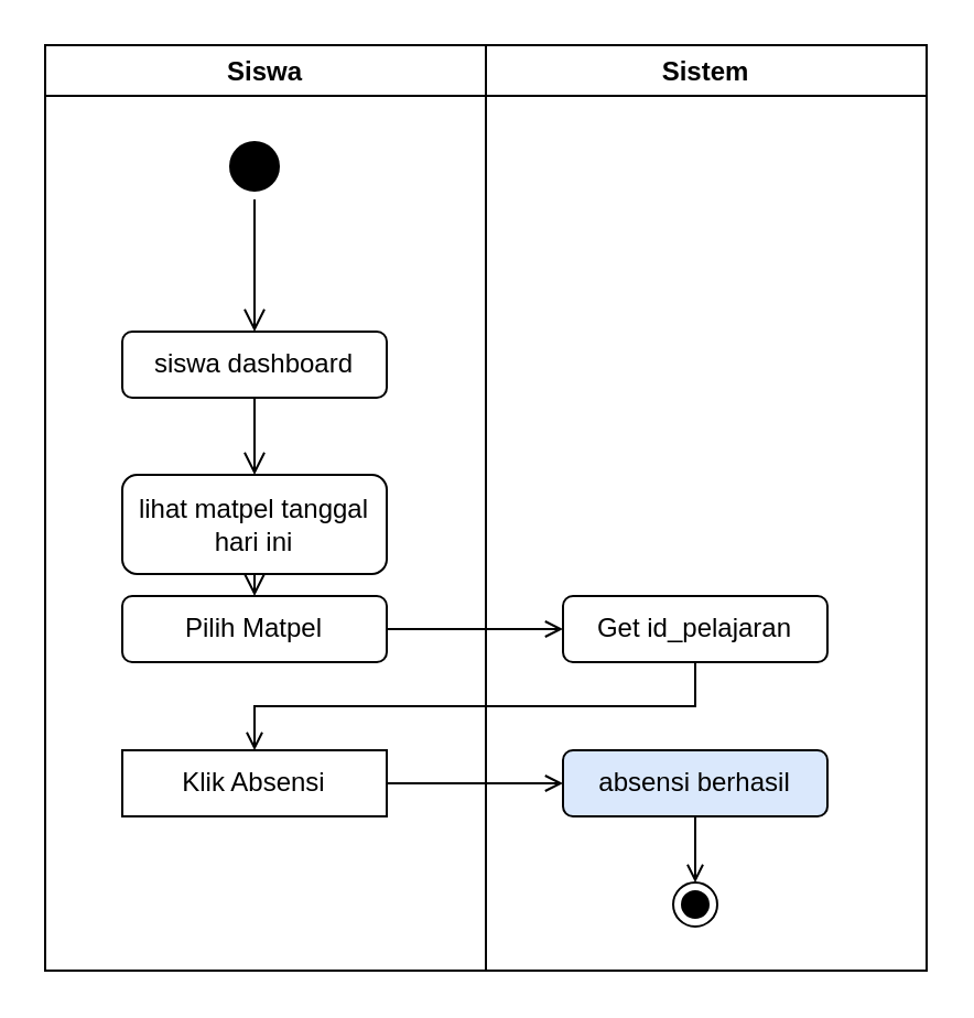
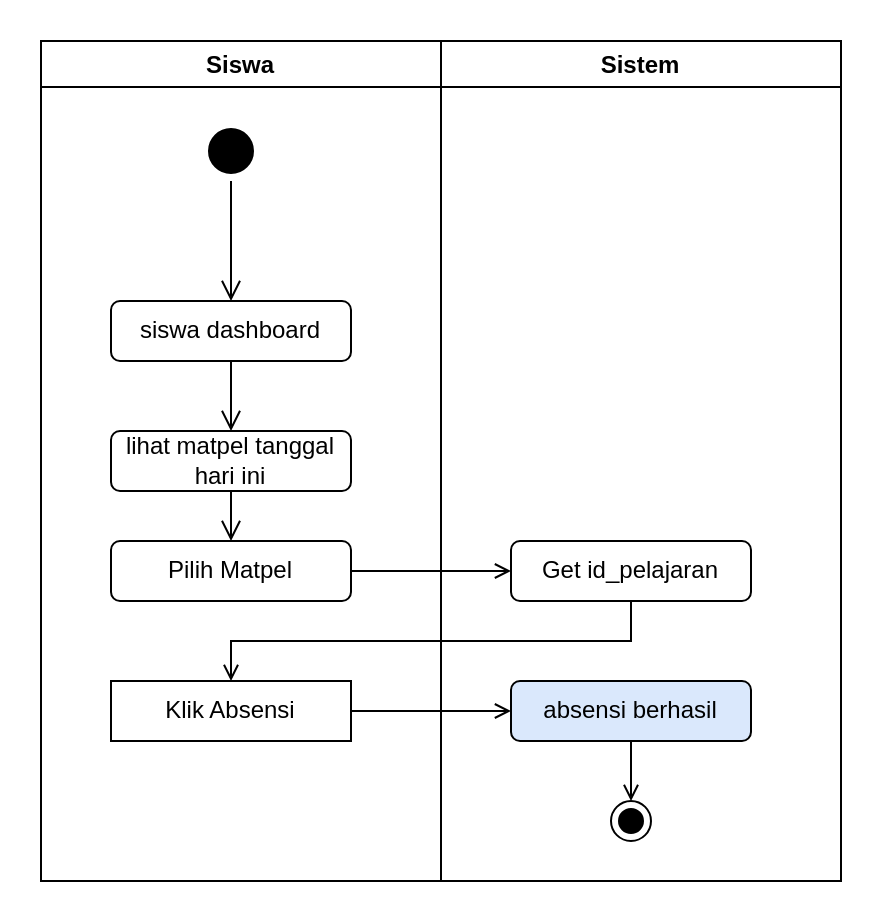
  <mxCell id="0" />
  <mxCell id="1" parent="0" />
  <mxCell id="2" value="Siswa" style="swimlane;" vertex="1" parent="1"><mxGeometry x="20" y="20" width="200" height="420" as="geometry" /></mxCell>
  <mxCell id="3" value="" style="ellipse;html=1;shape=startState;fillColor=#000000;strokeColor=#000000;" vertex="1" parent="2"><mxGeometry x="80" y="40" width="30" height="30" as="geometry" /></mxCell>
  <mxCell id="4" value="" style="edgeStyle=orthogonalEdgeStyle;html=1;verticalAlign=bottom;endArrow=open;endSize=8;strokeColor=#000000;rounded=0;" edge="1" parent="2" source="3"><mxGeometry relative="1" as="geometry"><mxPoint x="95" y="130" as="targetPoint" /></mxGeometry></mxCell>
  <mxCell id="5" value="siswa dashboard" style="rounded=1;whiteSpace=wrap;html=1;strokeColor=#000000;" vertex="1" parent="2"><mxGeometry x="35" y="130" width="120" height="30" as="geometry" /></mxCell>
- <mxCell id="6" value="lihat matpel tanggal&lt;br&gt;hari ini" style="rounded=1;whiteSpace=wrap;html=1;strokeColor=#000000;" vertex="1" parent="2"><mxGeometry x="35" y="195" width="120" height="45" as="geometry" /></mxCell>
+ <mxCell id="6" value="lihat matpel tanggal&lt;br&gt;hari ini" style="rounded=1;whiteSpace=wrap;html=1;strokeColor=#000000;" vertex="1" parent="2"><mxGeometry x="35" y="195" width="120" height="30" as="geometry" /></mxCell>
  <mxCell id="7" value="" style="edgeStyle=orthogonalEdgeStyle;html=1;verticalAlign=bottom;endArrow=open;endSize=8;strokeColor=#000000;rounded=0;entryX=0.5;entryY=0;entryDx=0;entryDy=0;exitX=0.5;exitY=1;exitDx=0;exitDy=0;" edge="1" parent="2" source="5" target="6"><mxGeometry relative="1" as="geometry"><mxPoint x="105" y="140" as="targetPoint" /><mxPoint x="105" y="80" as="sourcePoint" /></mxGeometry></mxCell>
  <mxCell id="8" value="Pilih Matpel" style="rounded=1;whiteSpace=wrap;html=1;strokeColor=#000000;" vertex="1" parent="2"><mxGeometry x="35" y="250" width="120" height="30" as="geometry" /></mxCell>
  <mxCell id="9" value="" style="edgeStyle=orthogonalEdgeStyle;html=1;verticalAlign=bottom;endArrow=open;endSize=8;strokeColor=#000000;rounded=0;entryX=0.5;entryY=0;entryDx=0;entryDy=0;exitX=0.5;exitY=1;exitDx=0;exitDy=0;" edge="1" parent="2" source="6" target="8"><mxGeometry relative="1" as="geometry"><mxPoint x="105" y="205" as="targetPoint" /><mxPoint x="100" y="230" as="sourcePoint" /></mxGeometry></mxCell>
  <mxCell id="10" value="Klik Absensi" style="whiteSpace=wrap;html=1;strokeColor=#000000;rounded=0;" vertex="1" parent="2"><mxGeometry x="35" y="320" width="120" height="30" as="geometry" /></mxCell>
  <mxCell id="11" value="Sistem" style="swimlane;" vertex="1" parent="1"><mxGeometry x="220" y="20" width="200" height="420" as="geometry" /></mxCell>
  <mxCell id="12" value="" style="ellipse;html=1;shape=endState;fillColor=#000000;strokeColor=#000000;" vertex="1" parent="11"><mxGeometry x="85" y="380" width="20" height="20" as="geometry" /></mxCell>
  <mxCell id="13" style="edgeStyle=orthogonalEdgeStyle;rounded=0;orthogonalLoop=1;jettySize=auto;html=1;exitX=0.5;exitY=1;exitDx=0;exitDy=0;entryX=0.5;entryY=0;entryDx=0;entryDy=0;endArrow=open;endFill=0;" edge="1" parent="11" source="14" target="12"><mxGeometry relative="1" as="geometry" /></mxCell>
  <mxCell id="14" value="absensi berhasil" style="rounded=1;whiteSpace=wrap;html=1;strokeColor=#000000;fillColor=#dae8fc;" vertex="1" parent="11"><mxGeometry x="35" y="320" width="120" height="30" as="geometry" /></mxCell>
  <mxCell id="15" value="Get id_pelajaran" style="rounded=1;whiteSpace=wrap;html=1;strokeColor=#000000;" vertex="1" parent="11"><mxGeometry x="35" y="250" width="120" height="30" as="geometry" /></mxCell>
  <mxCell id="16" style="edgeStyle=orthogonalEdgeStyle;rounded=0;orthogonalLoop=1;jettySize=auto;html=1;exitX=1;exitY=0.5;exitDx=0;exitDy=0;endArrow=open;endFill=0;" edge="1" parent="1" source="8" target="15"><mxGeometry relative="1" as="geometry" /></mxCell>
  <mxCell id="17" style="edgeStyle=orthogonalEdgeStyle;rounded=0;orthogonalLoop=1;jettySize=auto;html=1;exitX=0.5;exitY=1;exitDx=0;exitDy=0;entryX=0.5;entryY=0;entryDx=0;entryDy=0;endArrow=open;endFill=0;" edge="1" parent="1" source="15" target="10"><mxGeometry relative="1" as="geometry" /></mxCell>
  <mxCell id="18" style="edgeStyle=orthogonalEdgeStyle;rounded=0;orthogonalLoop=1;jettySize=auto;html=1;exitX=1;exitY=0.5;exitDx=0;exitDy=0;entryX=0;entryY=0.5;entryDx=0;entryDy=0;endArrow=open;endFill=0;" edge="1" parent="1" source="10" target="14"><mxGeometry relative="1" as="geometry" /></mxCell>
